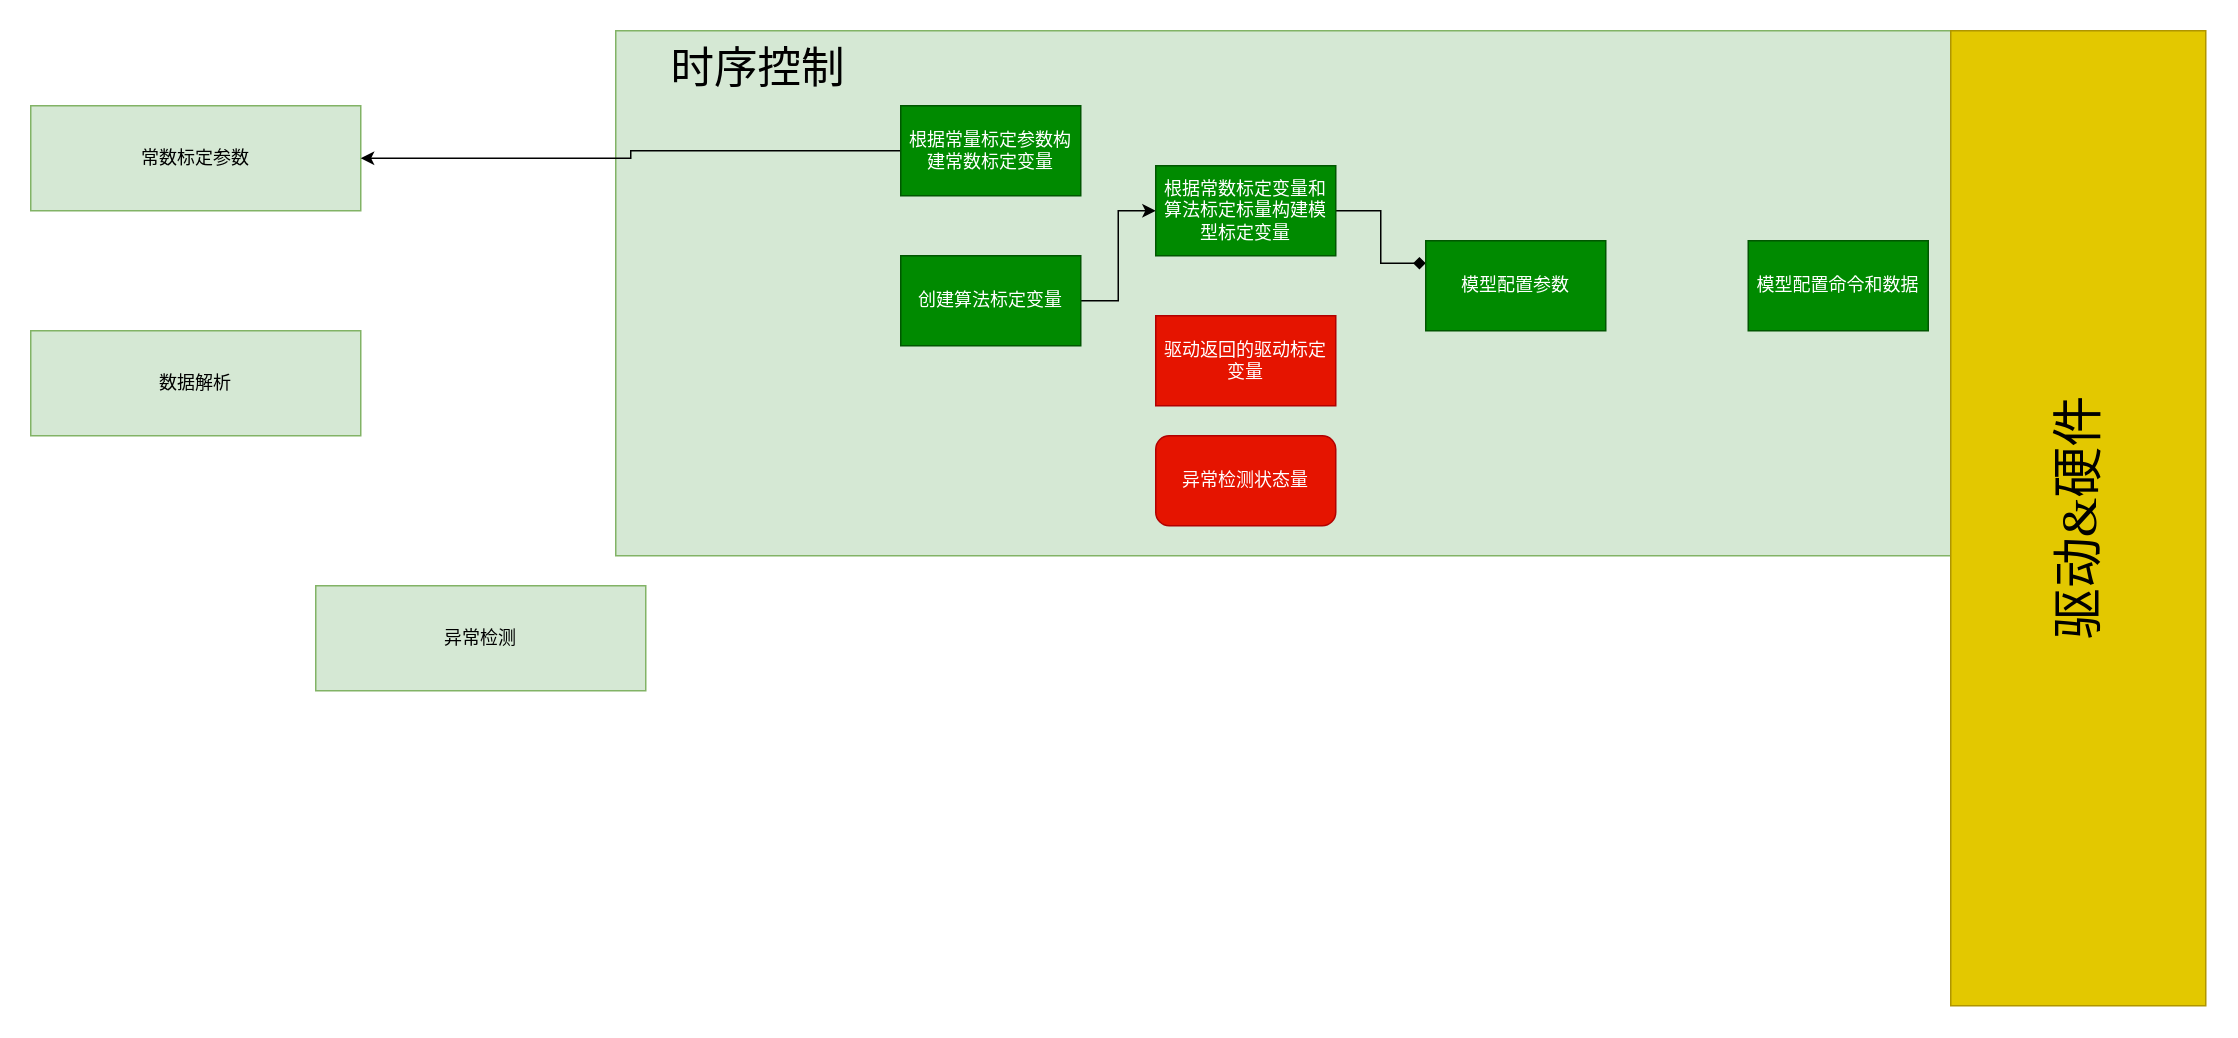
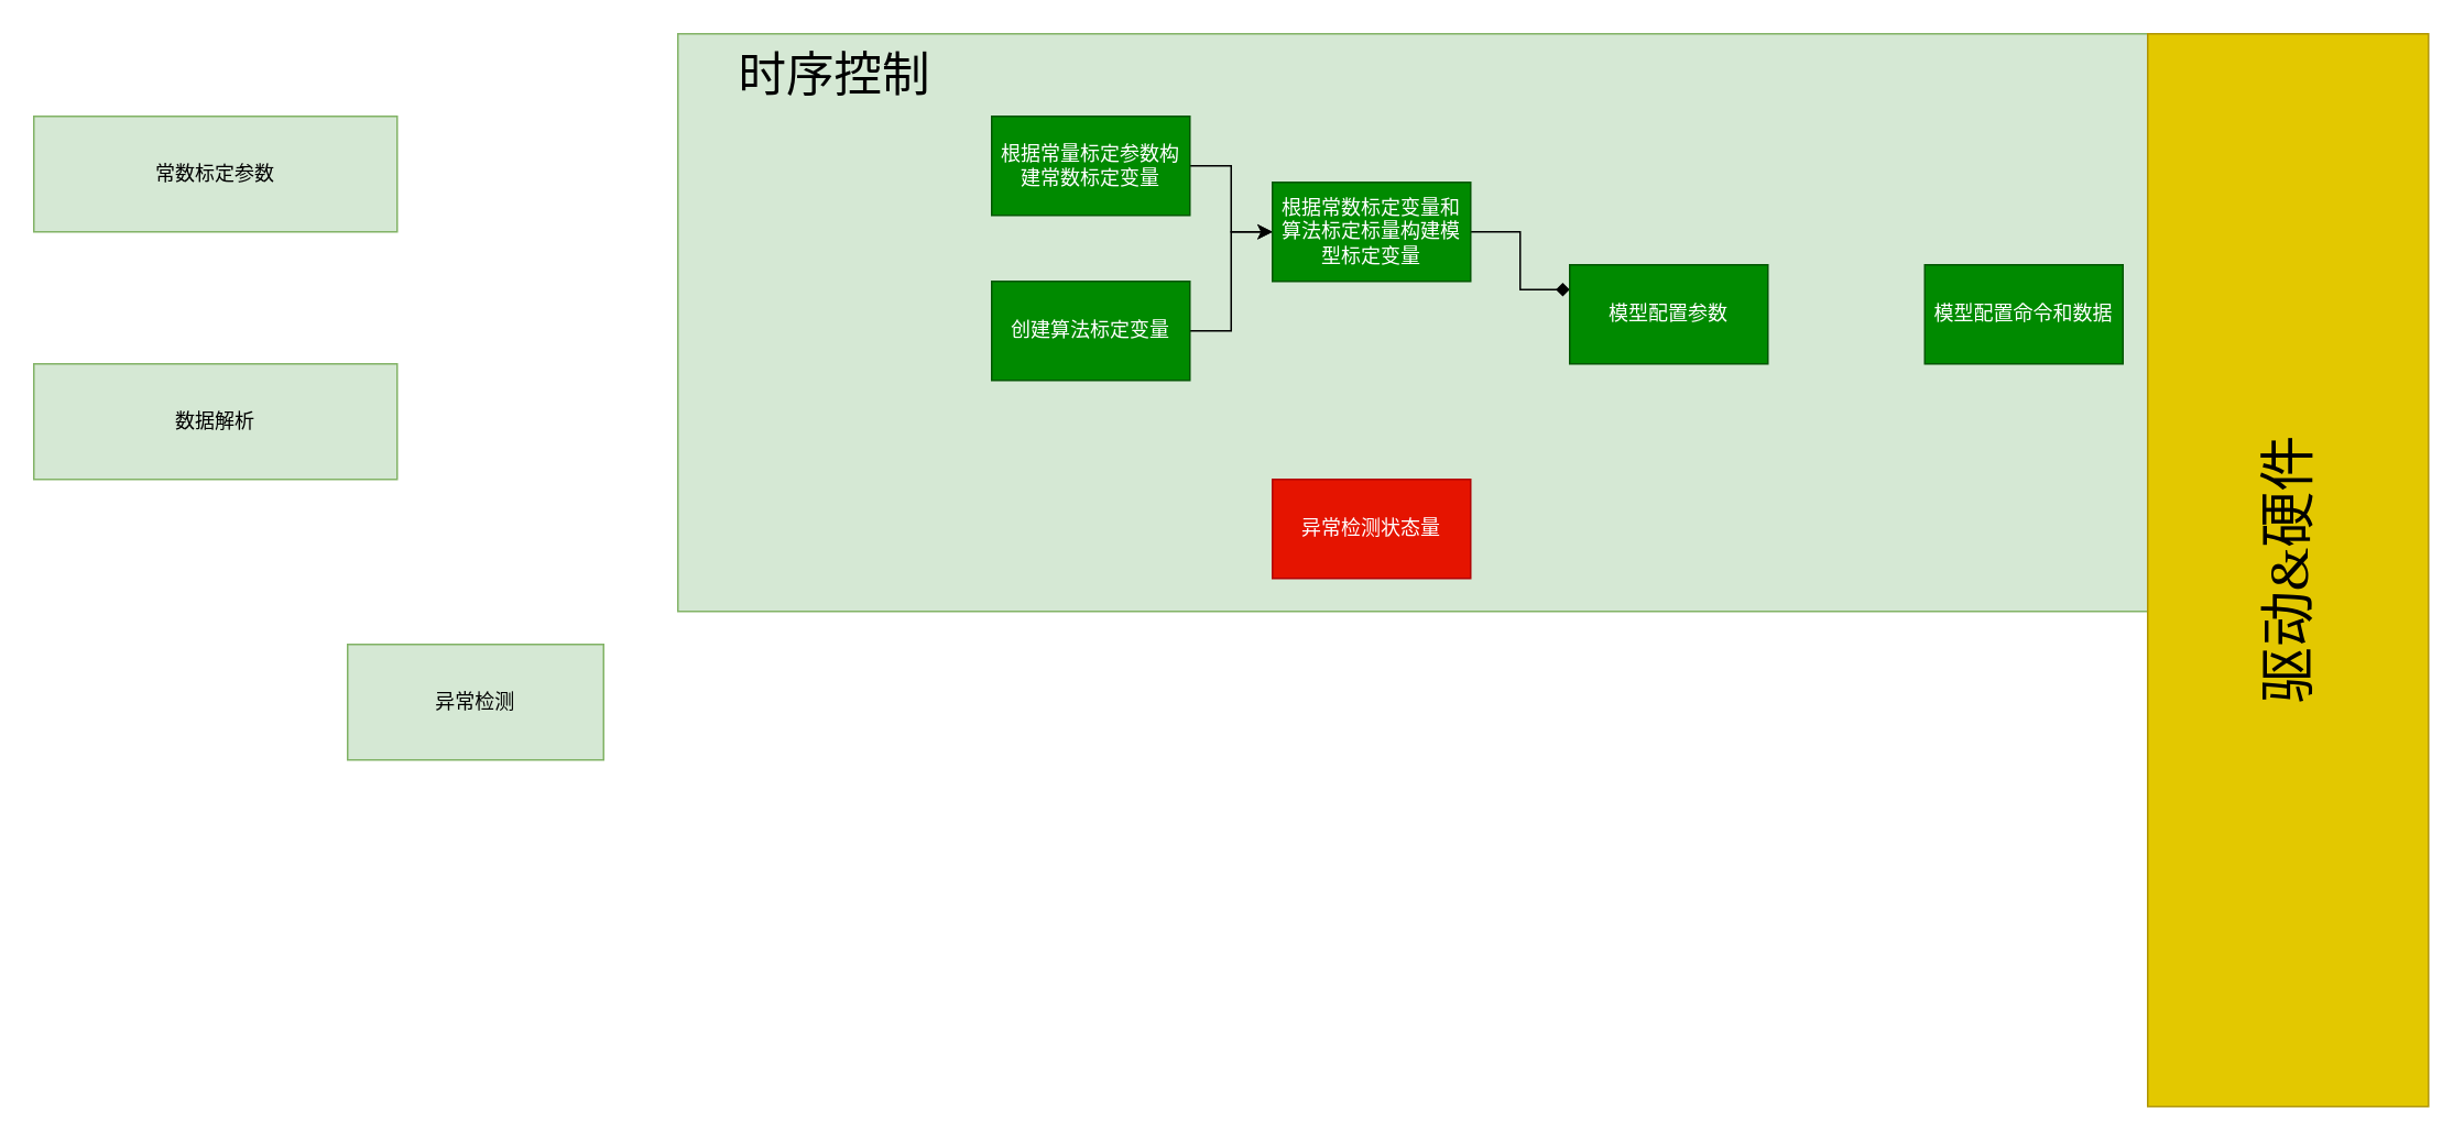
  <mxCell id="0" />
  <mxCell id="1" parent="0" />
  <mxCell id="2" value="" style="rounded=0;whiteSpace=wrap;html=1;fillColor=#d5e8d4;strokeColor=#82b366;horizontal=1;" vertex="1" parent="1"><mxGeometry x="410" y="20" width="890" height="350" as="geometry" /></mxCell>
  <mxCell id="3" value="常数标定参数" style="rounded=0;whiteSpace=wrap;html=1;fillColor=#d5e8d4;strokeColor=#82b366;" vertex="1" parent="1"><mxGeometry x="20" y="70" width="220" height="70" as="geometry" /></mxCell>
  <mxCell id="4" value="数据解析" style="rounded=0;whiteSpace=wrap;html=1;fillColor=#d5e8d4;strokeColor=#82b366;" vertex="1" parent="1"><mxGeometry x="20" y="220" width="220" height="70" as="geometry" /></mxCell>
- <mxCell id="5" value="异常检测" style="rounded=0;whiteSpace=wrap;html=1;fillColor=#d5e8d4;strokeColor=#82b366;" vertex="1" parent="1"><mxGeometry x="210" y="390" width="220" height="70" as="geometry" /></mxCell>
- <mxCell id="6" style="edgeStyle=orthogonalEdgeStyle;rounded=0;orthogonalLoop=1;jettySize=auto;html=1;" edge="1" parent="1" source="7" target="3"><mxGeometry relative="1" as="geometry" /></mxCell>
+ <mxCell id="5" value="异常检测" style="rounded=0;whiteSpace=wrap;html=1;fillColor=#d5e8d4;strokeColor=#82b366;" vertex="1" parent="1"><mxGeometry x="210" y="390" width="155" height="70" as="geometry" /></mxCell>
+ <mxCell id="6" style="edgeStyle=orthogonalEdgeStyle;rounded=0;orthogonalLoop=1;jettySize=auto;html=1;entryX=0;entryY=0.5;entryDx=0;entryDy=0;" edge="1" parent="1" source="7" target="11"><mxGeometry relative="1" as="geometry" /></mxCell>
  <mxCell id="7" value="根据常量标定参数构建常数标定变量" style="rounded=0;whiteSpace=wrap;html=1;fillColor=#008a00;strokeColor=#005700;fontColor=#ffffff;" vertex="1" parent="1"><mxGeometry x="600" y="70" width="120" height="60" as="geometry" /></mxCell>
  <mxCell id="8" style="edgeStyle=orthogonalEdgeStyle;rounded=0;orthogonalLoop=1;jettySize=auto;html=1;entryX=0;entryY=0.5;entryDx=0;entryDy=0;" edge="1" parent="1" source="9" target="11"><mxGeometry relative="1" as="geometry" /></mxCell>
  <mxCell id="9" value="创建算法标定变量" style="rounded=0;whiteSpace=wrap;html=1;fillColor=#008a00;fontColor=#ffffff;strokeColor=#005700;" vertex="1" parent="1"><mxGeometry x="600" y="170" width="120" height="60" as="geometry" /></mxCell>
  <mxCell id="10" style="edgeStyle=orthogonalEdgeStyle;rounded=0;orthogonalLoop=1;jettySize=auto;html=1;entryX=0;entryY=0.25;entryDx=0;entryDy=0;fontFamily=Georgia;fontSize=34;endArrow=diamond;" edge="1" parent="1" source="11" target="13"><mxGeometry relative="1" as="geometry" /></mxCell>
  <mxCell id="11" value="根据常数标定变量和算法标定标量构建模型标定变量" style="rounded=0;whiteSpace=wrap;html=1;fillColor=#008a00;fontColor=#ffffff;strokeColor=#005700;" vertex="1" parent="1"><mxGeometry x="770" y="110" width="120" height="60" as="geometry" /></mxCell>
- <mxCell id="12" value="驱动返回的驱动标定变量" style="rounded=0;whiteSpace=wrap;html=1;fillColor=#e51400;fontColor=#ffffff;strokeColor=#B20000;" vertex="1" parent="1"><mxGeometry x="770" y="210" width="120" height="60" as="geometry" /></mxCell>
  <mxCell id="13" value="模型配置参数" style="rounded=0;whiteSpace=wrap;html=1;fillColor=#008a00;fontColor=#ffffff;strokeColor=#005700;" vertex="1" parent="1"><mxGeometry x="950" y="160" width="120" height="60" as="geometry" /></mxCell>
- <mxCell id="14" value="异常检测状态量" style="whiteSpace=wrap;html=1;fillColor=#e51400;fontColor=#ffffff;strokeColor=#B20000;rounded=1;" vertex="1" parent="1"><mxGeometry x="770" y="290" width="120" height="60" as="geometry" /></mxCell>
+ <mxCell id="14" value="异常检测状态量" style="rounded=0;whiteSpace=wrap;html=1;fillColor=#e51400;fontColor=#ffffff;strokeColor=#B20000;" vertex="1" parent="1"><mxGeometry x="770" y="290" width="120" height="60" as="geometry" /></mxCell>
  <mxCell id="15" value="模型配置命令和数据" style="rounded=0;whiteSpace=wrap;html=1;fillColor=#008a00;fontColor=#ffffff;strokeColor=#005700;" vertex="1" parent="1"><mxGeometry x="1165" y="160" width="120" height="60" as="geometry" /></mxCell>
  <mxCell id="16" value="&lt;font face=&quot;Georgia&quot;&gt;驱动&amp;amp;硬件&lt;/font&gt;" style="rounded=0;whiteSpace=wrap;html=1;fillColor=#e3c800;fontColor=#000000;strokeColor=#B09500;fontSize=34;horizontal=0;" vertex="1" parent="1"><mxGeometry x="1300" y="20" width="170" height="650" as="geometry" /></mxCell>
  <mxCell id="17" value="时序控制" style="text;html=1;strokeColor=none;fillColor=none;align=center;verticalAlign=middle;whiteSpace=wrap;rounded=0;fontSize=29;fontFamily=Georgia;" vertex="1" parent="1"><mxGeometry x="420" width="170" height="30" as="geometry" y="30" /></mxCell>
